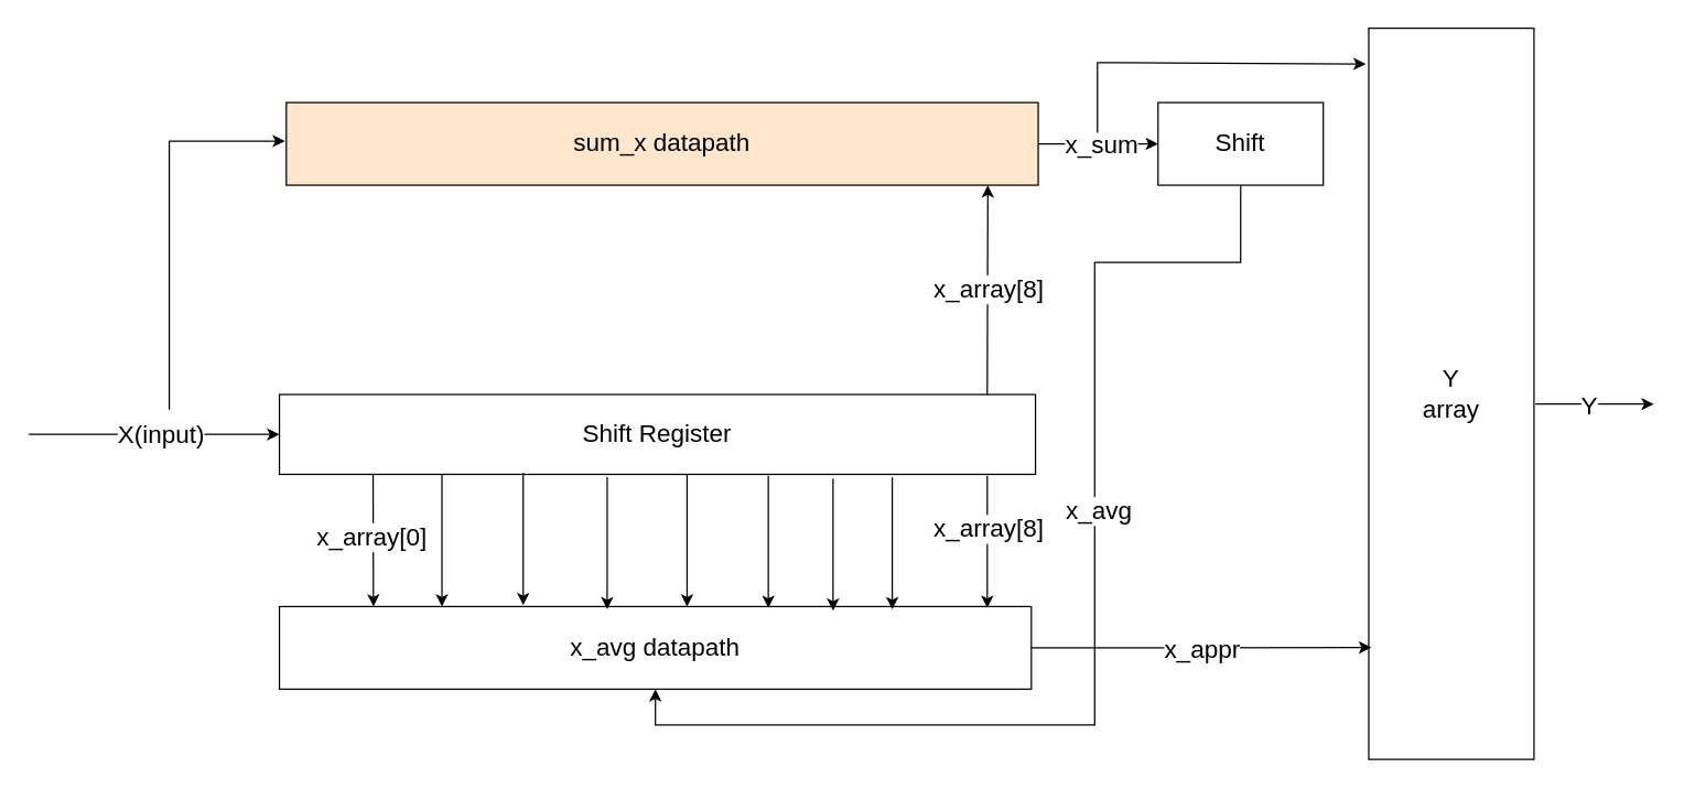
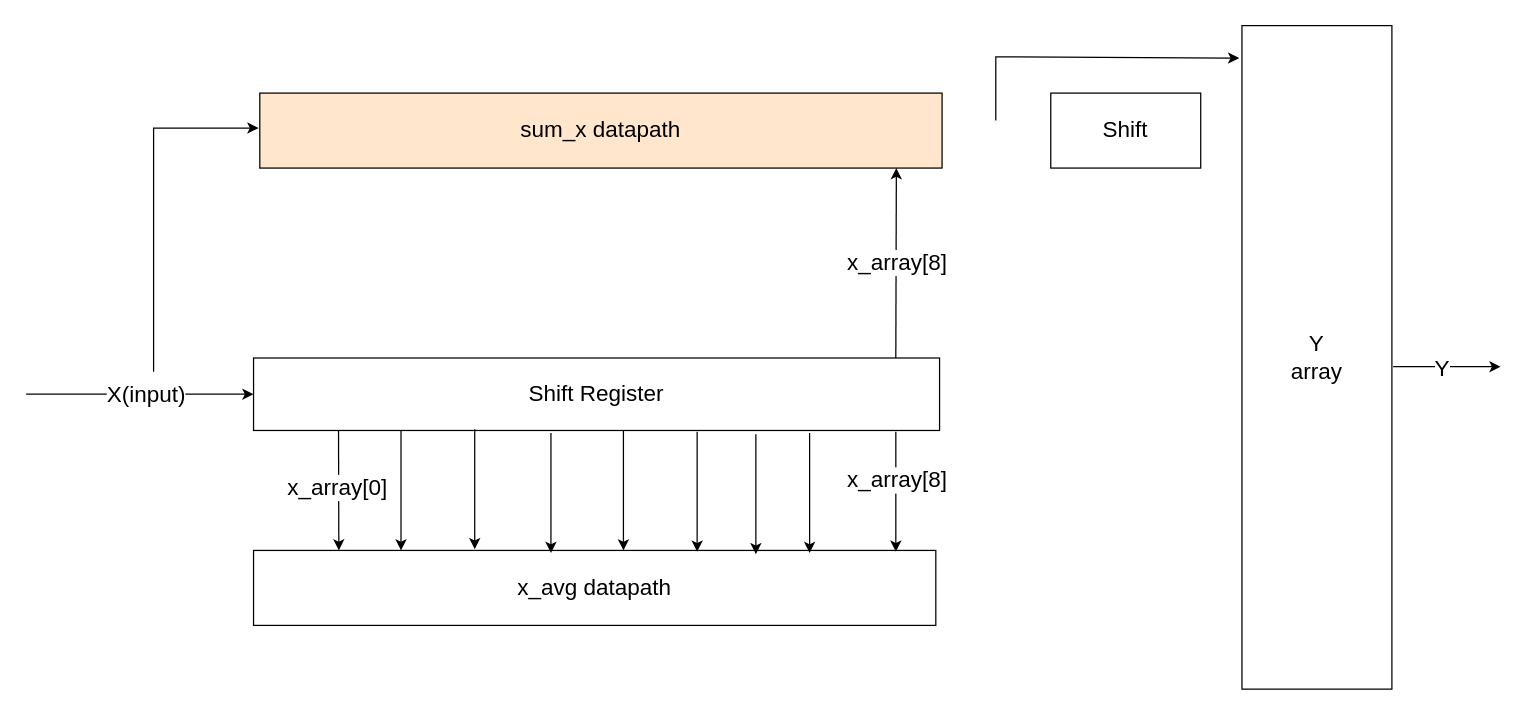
  <mxCell id="0" />
  <mxCell id="1" parent="0" />
  <mxCell id="2" value="Shift Register" style="rounded=0;whiteSpace=wrap;html=1;fontSize=18;" vertex="1" parent="1"><mxGeometry x="202" y="286" width="549" height="58" as="geometry" /></mxCell>
  <mxCell id="3" value="" style="endArrow=classic;html=1;rounded=0;entryX=0;entryY=0.5;entryDx=0;entryDy=0;fontSize=18;" edge="1" parent="1" target="2"><mxGeometry width="50" height="50" relative="1" as="geometry"><mxPoint x="20" y="315" as="sourcePoint" /><mxPoint x="161" y="317" as="targetPoint" /><Array as="points" /></mxGeometry></mxCell>
  <mxCell id="4" value="X(input)" style="edgeLabel;html=1;align=center;verticalAlign=middle;resizable=0;points=[];fontSize=18;" vertex="1" connectable="0" parent="3"><mxGeometry x="0.044" relative="1" as="geometry"><mxPoint as="offset" /></mxGeometry></mxCell>
- <mxCell id="5" style="edgeStyle=orthogonalEdgeStyle;rounded=0;orthogonalLoop=1;jettySize=auto;html=1;exitX=1;exitY=0.5;exitDx=0;exitDy=0;entryX=0;entryY=0.5;entryDx=0;entryDy=0;fontSize=18;" edge="1" parent="1" source="7" target="13"><mxGeometry relative="1" as="geometry" /></mxCell>
- <mxCell id="6" value="x_sum" style="edgeLabel;html=1;align=center;verticalAlign=middle;resizable=0;points=[];fontSize=18;" vertex="1" connectable="0" parent="5"><mxGeometry x="0.035" relative="1" as="geometry"><mxPoint as="offset" /></mxGeometry></mxCell>
  <mxCell id="7" value="&lt;font&gt;sum_x datapath&lt;/font&gt;" style="rounded=0;whiteSpace=wrap;html=1;fontSize=18;fillColor=#ffe6cc;" vertex="1" parent="1"><mxGeometry x="207" y="74" width="546" height="60" as="geometry" /></mxCell>
  <mxCell id="8" value="" style="endArrow=classic;html=1;rounded=0;fontSize=18;" edge="1" parent="1"><mxGeometry width="50" height="50" relative="1" as="geometry"><mxPoint x="122" y="297" as="sourcePoint" /><mxPoint x="206" y="102" as="targetPoint" /><Array as="points"><mxPoint x="122" y="102" /></Array></mxGeometry></mxCell>
  <mxCell id="9" value="" style="endArrow=classic;html=1;rounded=0;entryX=0.933;entryY=1;entryDx=0;entryDy=0;entryPerimeter=0;fontSize=18;" edge="1" parent="1" target="7"><mxGeometry width="50" height="50" relative="1" as="geometry"><mxPoint x="716" y="286" as="sourcePoint" /><mxPoint x="766" y="236" as="targetPoint" /></mxGeometry></mxCell>
  <mxCell id="10" value="&lt;font&gt;x_array[8]&lt;/font&gt;" style="edgeLabel;html=1;align=center;verticalAlign=middle;resizable=0;points=[];fontSize=18;" vertex="1" connectable="0" parent="9"><mxGeometry x="0.008" relative="1" as="geometry"><mxPoint as="offset" /></mxGeometry></mxCell>
- <mxCell id="11" style="edgeStyle=orthogonalEdgeStyle;rounded=0;orthogonalLoop=1;jettySize=auto;html=1;entryX=0.5;entryY=1;entryDx=0;entryDy=0;fontSize=18;" edge="1" parent="1" source="13" target="14"><mxGeometry relative="1" as="geometry"><Array as="points"><mxPoint x="900" y="190" /><mxPoint x="794" y="190" /><mxPoint x="794" y="526" /><mxPoint x="475" y="526" /></Array></mxGeometry></mxCell>
- <mxCell id="12" value="x_avg" style="edgeLabel;html=1;align=center;verticalAlign=middle;resizable=0;points=[];fontSize=18;" vertex="1" connectable="0" parent="11"><mxGeometry x="0.05" relative="1" as="geometry"><mxPoint x="2" y="-101" as="offset" /></mxGeometry></mxCell>
  <mxCell id="13" value="&lt;font&gt;Shift&lt;/font&gt;" style="rounded=0;whiteSpace=wrap;html=1;fontSize=18;" vertex="1" parent="1"><mxGeometry x="840" y="74" width="120" height="60" as="geometry" /></mxCell>
  <mxCell id="14" value="&lt;font&gt;x_avg datapath&lt;/font&gt;" style="rounded=0;whiteSpace=wrap;html=1;fontSize=18;" vertex="1" parent="1"><mxGeometry x="202" y="440" width="546" height="60" as="geometry" /></mxCell>
  <mxCell id="15" value="" style="endArrow=classic;html=1;rounded=0;entryX=0.125;entryY=0;entryDx=0;entryDy=0;entryPerimeter=0;fontSize=18;" edge="1" parent="1" target="14"><mxGeometry width="50" height="50" relative="1" as="geometry"><mxPoint x="270" y="344" as="sourcePoint" /><mxPoint x="320" y="294" as="targetPoint" /></mxGeometry></mxCell>
  <mxCell id="16" value="&lt;font&gt;x_array[0]&lt;/font&gt;" style="edgeLabel;html=1;align=center;verticalAlign=middle;resizable=0;points=[];fontSize=18;" vertex="1" connectable="0" parent="15"><mxGeometry x="-0.058" y="-2" relative="1" as="geometry"><mxPoint as="offset" /></mxGeometry></mxCell>
  <mxCell id="17" value="" style="endArrow=classic;html=1;rounded=0;entryX=0.125;entryY=0;entryDx=0;entryDy=0;entryPerimeter=0;fontSize=18;" edge="1" parent="1"><mxGeometry width="50" height="50" relative="1" as="geometry"><mxPoint x="498" y="344" as="sourcePoint" /><mxPoint x="498" y="440" as="targetPoint" /></mxGeometry></mxCell>
  <mxCell id="18" value="" style="endArrow=classic;html=1;rounded=0;entryX=0.125;entryY=0;entryDx=0;entryDy=0;entryPerimeter=0;fontSize=18;" edge="1" parent="1"><mxGeometry width="50" height="50" relative="1" as="geometry"><mxPoint x="557" y="345" as="sourcePoint" /><mxPoint x="557" y="441" as="targetPoint" /></mxGeometry></mxCell>
  <mxCell id="19" value="" style="endArrow=classic;html=1;rounded=0;entryX=0.125;entryY=0;entryDx=0;entryDy=0;entryPerimeter=0;fontSize=18;" edge="1" parent="1"><mxGeometry width="50" height="50" relative="1" as="geometry"><mxPoint x="647" y="346" as="sourcePoint" /><mxPoint x="647" y="442" as="targetPoint" /></mxGeometry></mxCell>
  <mxCell id="20" value="" style="endArrow=classic;html=1;rounded=0;entryX=0.125;entryY=0;entryDx=0;entryDy=0;entryPerimeter=0;fontSize=18;" edge="1" parent="1"><mxGeometry width="50" height="50" relative="1" as="geometry"><mxPoint x="716" y="345" as="sourcePoint" /><mxPoint x="716" y="441" as="targetPoint" /></mxGeometry></mxCell>
  <mxCell id="21" value="&lt;font&gt;x_array[8]&lt;/font&gt;" style="edgeLabel;html=1;align=center;verticalAlign=middle;resizable=0;points=[];fontSize=18;" vertex="1" connectable="0" parent="20"><mxGeometry x="-0.204" relative="1" as="geometry"><mxPoint as="offset" /></mxGeometry></mxCell>
  <mxCell id="22" value="" style="endArrow=classic;html=1;rounded=0;entryX=0.125;entryY=0;entryDx=0;entryDy=0;entryPerimeter=0;fontSize=18;" edge="1" parent="1"><mxGeometry width="50" height="50" relative="1" as="geometry"><mxPoint x="320" y="344" as="sourcePoint" /><mxPoint x="320" y="440" as="targetPoint" /></mxGeometry></mxCell>
  <mxCell id="23" value="" style="endArrow=classic;html=1;rounded=0;entryX=0.125;entryY=0;entryDx=0;entryDy=0;entryPerimeter=0;fontSize=18;" edge="1" parent="1"><mxGeometry width="50" height="50" relative="1" as="geometry"><mxPoint x="379" y="343" as="sourcePoint" /><mxPoint x="379" y="439" as="targetPoint" /></mxGeometry></mxCell>
  <mxCell id="24" value="" style="endArrow=classic;html=1;rounded=0;entryX=0.125;entryY=0;entryDx=0;entryDy=0;entryPerimeter=0;fontSize=18;" edge="1" parent="1"><mxGeometry width="50" height="50" relative="1" as="geometry"><mxPoint x="440" y="346" as="sourcePoint" /><mxPoint x="440" y="442" as="targetPoint" /></mxGeometry></mxCell>
  <mxCell id="25" value="" style="endArrow=classic;html=1;rounded=0;entryX=0.125;entryY=0;entryDx=0;entryDy=0;entryPerimeter=0;fontSize=18;" edge="1" parent="1"><mxGeometry width="50" height="50" relative="1" as="geometry"><mxPoint x="604" y="347" as="sourcePoint" /><mxPoint x="604" y="443" as="targetPoint" /></mxGeometry></mxCell>
  <mxCell id="26" value="Y&lt;div&gt;array&lt;/div&gt;" style="rounded=0;whiteSpace=wrap;html=1;fontSize=18;" vertex="1" parent="1"><mxGeometry x="993" y="20" width="120" height="531" as="geometry" /></mxCell>
  <mxCell id="27" value="" style="endArrow=classic;html=1;rounded=0;entryX=-0.018;entryY=0.049;entryDx=0;entryDy=0;entryPerimeter=0;fontSize=18;" edge="1" parent="1" target="26"><mxGeometry width="50" height="50" relative="1" as="geometry"><mxPoint x="796" y="96" as="sourcePoint" /><mxPoint x="987" y="42" as="targetPoint" /><Array as="points"><mxPoint x="796" y="45" /></Array></mxGeometry></mxCell>
- <mxCell id="28" style="edgeStyle=orthogonalEdgeStyle;rounded=0;orthogonalLoop=1;jettySize=auto;html=1;entryX=0.015;entryY=0.847;entryDx=0;entryDy=0;entryPerimeter=0;fontSize=18;" edge="1" parent="1" source="14" target="26"><mxGeometry relative="1" as="geometry" /></mxCell>
- <mxCell id="29" value="x_appr" style="edgeLabel;html=1;align=center;verticalAlign=middle;resizable=0;points=[];fontSize=18;" vertex="1" connectable="0" parent="28"><mxGeometry x="0.006" y="-2" relative="1" as="geometry"><mxPoint as="offset" /></mxGeometry></mxCell>
  <mxCell id="30" value="" style="endArrow=classic;html=1;rounded=0;" edge="1" parent="1"><mxGeometry width="50" height="50" relative="1" as="geometry"><mxPoint x="1114" y="293" as="sourcePoint" /><mxPoint x="1200" y="293" as="targetPoint" /></mxGeometry></mxCell>
  <mxCell id="31" value="&lt;font style=&quot;font-size: 18px;&quot;&gt;Y&lt;/font&gt;" style="edgeLabel;html=1;align=center;verticalAlign=middle;resizable=0;points=[];" vertex="1" connectable="0" parent="30"><mxGeometry x="-0.116" y="-1" relative="1" as="geometry"><mxPoint as="offset" /></mxGeometry></mxCell>
